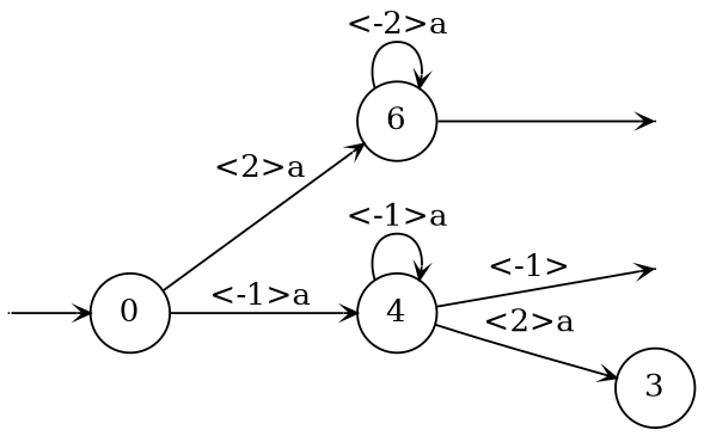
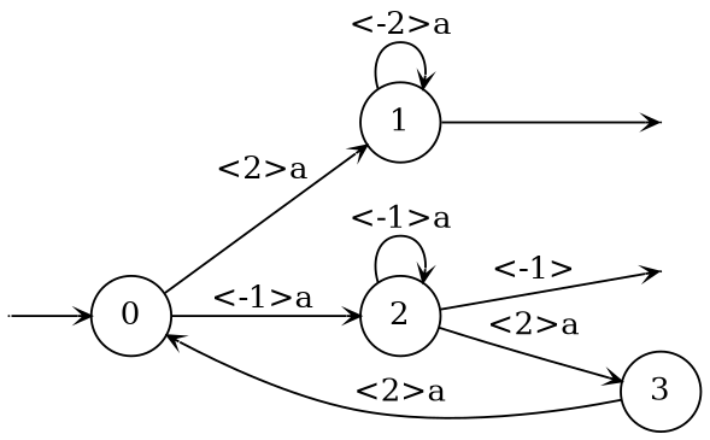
  digraph {
    rankdir=LR
    vcsn_context="[ab]? → ℤ"
    node [shape=circle style=rounded]
    edge [arrowhead=vee arrowsize=.6]
    I0 [shape=point width=0 style=""]
    F1 [shape=point width=0 style=""]
    F2 [shape=point width=0 style=""]
    0 [width=0.5]
-   1 [width=0.5 label=6]
-   2 [width=0.5 label=4]
+   1 [width=0.5]
+   2 [width=0.5]
    3 [width=0.5]
    subgraph sub_1 {
      I0
      F1
      F2
    }
    subgraph sub_2 {
      0
      1
      2
      3
    }
    I0 -> 0
    0 -> 1 [label="<2>a"]
    0 -> 2 [label="<-1>a"]
    1 -> F1
    1 -> 1 [label="<-2>a"]
    2 -> F2 [label="<-1>"]
    2 -> 2 [label="<-1>a"]
    2 -> 3 [label="<2>a"]
+   3 -> 0 [label="<2>a"]
  }
